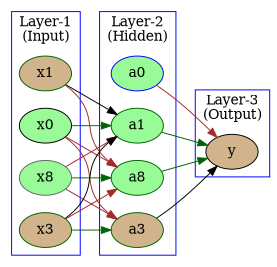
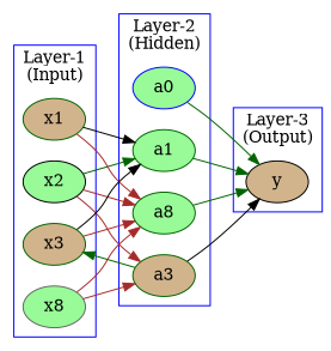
  digraph {
    rankdir=LR
    node [color=darkgreen fillcolor=palegreen style=filled]
    edge [color=darkgreen]
-   x0 [color=black]
+   x0 [color=black label=x2]
    x1 [fillcolor=tan]
    n3 [color=gray40 label=x8]
    x3 [fillcolor=tan]
    a0 [color=blue]
    a1
    n7 [label=a8]
    a3 [fillcolor=tan]
    n9 [color=black fillcolor=tan label=y]
    subgraph cluster_1 {
      color=blue
      label="Layer-1\n(Input)"
      rankdir=TB
      x0
      x1
      n3
      x3
    }
    subgraph cluster_2 {
      color=blue
      label="Layer-2\n(Hidden)"
      rankdir=TB
      a0
      a1
      n7
      a3
    }
    subgraph cluster_3 {
      color=blue
      label="Layer-3\n(Output)"
      rankdir=TB
      n9
    }
    x0 -> a1
    x0 -> n7 [color=brown]
    x0 -> a3 [color=brown]
    x1 -> a1 [color=black]
    x1 -> n7 [color=brown]
-   n3 -> a1 [color=brown]
-   n3 -> n7
+   n3 -> n7 [color=brown]
    n3 -> a3 [color=brown]
    x3 -> a1 [color=black]
    x3 -> n7 [color=brown]
-   x3 -> a3
-   a0 -> n9 [color=brown]
+   a3 -> x3
+   a0 -> n9
    a1 -> n9
    n7 -> n9
    a3 -> n9 [color=black]
  }
